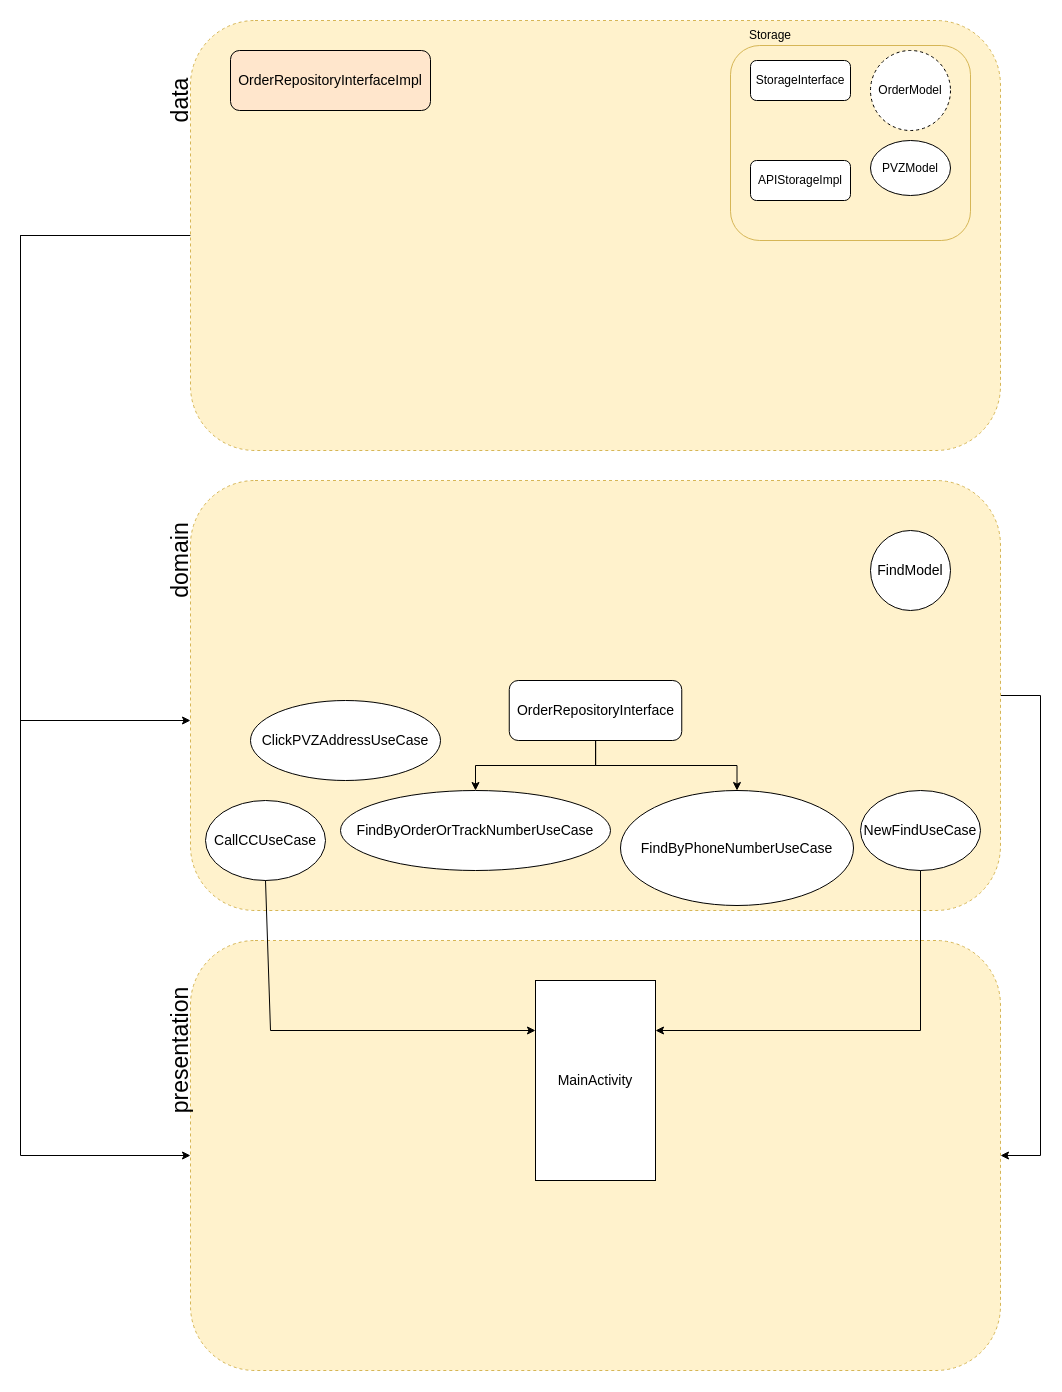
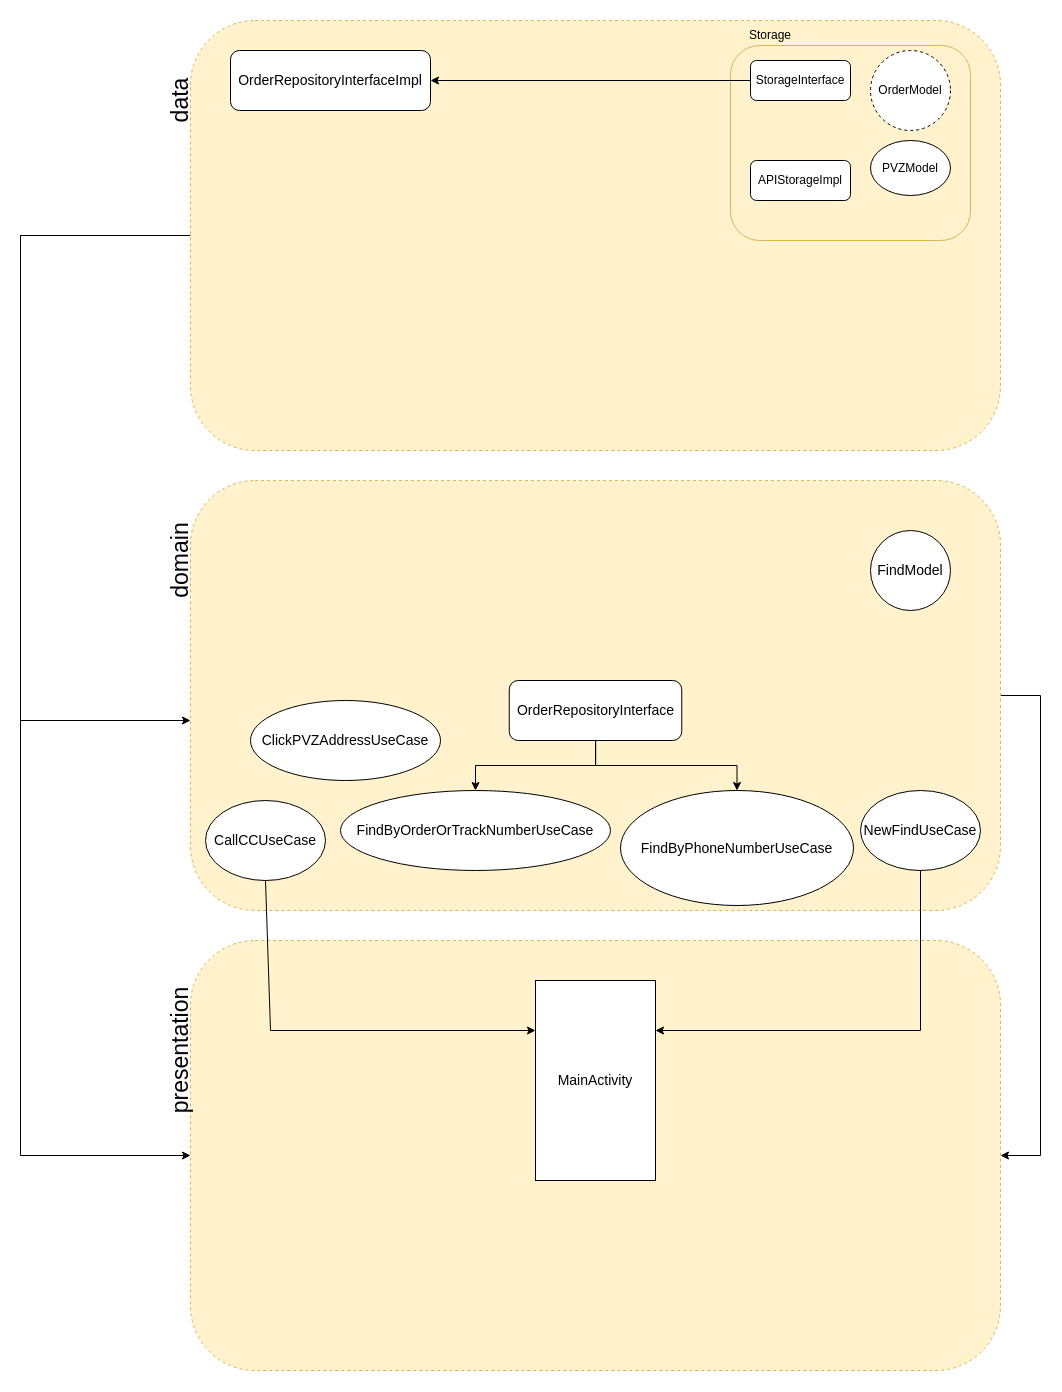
  <mxCell id="0" />
  <mxCell id="1" parent="0" />
  <mxCell id="2" style="edgeStyle=orthogonalEdgeStyle;rounded=0;orthogonalLoop=1;jettySize=auto;html=1;entryX=1;entryY=0.5;entryDx=0;entryDy=0;" edge="1" parent="1" source="3" target="9"><mxGeometry relative="1" as="geometry"><Array as="points"><mxPoint x="1040" y="695" /><mxPoint x="1040" y="1155" /></Array></mxGeometry></mxCell>
  <mxCell id="3" value="" style="rounded=1;whiteSpace=wrap;html=1;dashed=1;fillColor=#fff2cc;strokeColor=#d6b656;movable=1;resizable=1;rotatable=1;deletable=1;editable=1;connectable=1;" parent="1" vertex="1"><mxGeometry x="190" y="480" width="810" height="430" as="geometry" /></mxCell>
  <mxCell id="4" value="&lt;font style=&quot;font-size: 23px;&quot;&gt;domain&lt;/font&gt;" style="text;html=1;strokeColor=none;fillColor=none;align=center;verticalAlign=middle;whiteSpace=wrap;rounded=0;dashed=1;fontSize=23;movable=0;resizable=0;rotatable=0;deletable=0;editable=0;connectable=0;rotation=270;" parent="1" vertex="1"><mxGeometry x="130" y="540" width="100" height="40" as="geometry" /></mxCell>
  <mxCell id="5" value="CallCCUseCase" style="ellipse;whiteSpace=wrap;html=1;fontSize=14;" parent="1" vertex="1"><mxGeometry x="205" y="800" width="120" height="80" as="geometry" /></mxCell>
  <mxCell id="6" value="FindByOrderOrTrackNumberUseCase" style="ellipse;whiteSpace=wrap;html=1;fontSize=14;" parent="1" vertex="1"><mxGeometry x="340" y="790" width="270" height="80" as="geometry" /></mxCell>
  <mxCell id="7" value="FindByPhoneNumberUseCase" style="ellipse;whiteSpace=wrap;html=1;fontSize=14;" parent="1" vertex="1"><mxGeometry x="620" y="790" width="233" height="115" as="geometry" /></mxCell>
  <mxCell id="8" value="NewFindUseCase" style="ellipse;whiteSpace=wrap;html=1;fontSize=14;" parent="1" vertex="1"><mxGeometry x="860" y="790" width="120" height="80" as="geometry" /></mxCell>
  <mxCell id="9" value="" style="rounded=1;whiteSpace=wrap;html=1;dashed=1;fillColor=#fff2cc;strokeColor=#d6b656;movable=1;resizable=1;rotatable=1;deletable=1;editable=1;connectable=1;" parent="1" vertex="1"><mxGeometry x="190" y="940" width="810" height="430" as="geometry" /></mxCell>
  <mxCell id="10" value="&lt;font style=&quot;font-size: 23px;&quot;&gt;presentation&lt;/font&gt;" style="text;html=1;strokeColor=none;fillColor=none;align=center;verticalAlign=middle;whiteSpace=wrap;rounded=0;dashed=1;fontSize=23;movable=0;resizable=0;rotatable=0;deletable=0;editable=0;connectable=0;rotation=270;" parent="1" vertex="1"><mxGeometry x="130" y="1030" width="100" height="40" as="geometry" /></mxCell>
  <mxCell id="11" value="MainActivity" style="rounded=0;whiteSpace=wrap;html=1;fontSize=14;" parent="1" vertex="1"><mxGeometry x="535" y="980" width="120" height="200" as="geometry" /></mxCell>
  <mxCell id="12" value="" style="endArrow=classic;html=1;rounded=0;fontSize=14;exitX=0.5;exitY=1;exitDx=0;exitDy=0;entryX=1;entryY=0.25;entryDx=0;entryDy=0;" parent="1" source="8" target="11" edge="1"><mxGeometry width="50" height="50" relative="1" as="geometry"><mxPoint x="630" y="950" as="sourcePoint" /><mxPoint x="680" y="900" as="targetPoint" /><Array as="points"><mxPoint x="920" y="1030" /></Array></mxGeometry></mxCell>
  <mxCell id="13" value="" style="endArrow=classic;html=1;rounded=0;fontSize=14;exitX=0.5;exitY=1;exitDx=0;exitDy=0;entryX=0;entryY=0.25;entryDx=0;entryDy=0;" parent="1" source="5" target="11" edge="1"><mxGeometry width="50" height="50" relative="1" as="geometry"><mxPoint x="930" y="880" as="sourcePoint" /><mxPoint x="665" y="1040" as="targetPoint" /><Array as="points"><mxPoint x="270" y="1030" /></Array></mxGeometry></mxCell>
  <mxCell id="14" style="edgeStyle=orthogonalEdgeStyle;rounded=0;orthogonalLoop=1;jettySize=auto;html=1;" edge="1" parent="1" source="16"><mxGeometry relative="1" as="geometry"><mxPoint x="190" y="720" as="targetPoint" /><Array as="points"><mxPoint x="20" y="235" /><mxPoint x="20" y="720" /></Array></mxGeometry></mxCell>
  <mxCell id="15" style="edgeStyle=orthogonalEdgeStyle;rounded=0;orthogonalLoop=1;jettySize=auto;html=1;entryX=0;entryY=0.5;entryDx=0;entryDy=0;" edge="1" parent="1" source="16" target="9"><mxGeometry relative="1" as="geometry"><Array as="points"><mxPoint x="20" y="235" /><mxPoint x="20" y="1155" /></Array></mxGeometry></mxCell>
  <mxCell id="16" value="" style="rounded=1;whiteSpace=wrap;html=1;dashed=1;fillColor=#fff2cc;strokeColor=#d6b656;movable=1;resizable=1;rotatable=1;deletable=1;editable=1;connectable=1;" parent="1" vertex="1"><mxGeometry x="190" y="20" width="810" height="430" as="geometry" /></mxCell>
  <mxCell id="17" value="&lt;font style=&quot;font-size: 23px;&quot;&gt;data&lt;/font&gt;" style="text;html=1;strokeColor=none;fillColor=none;align=center;verticalAlign=middle;whiteSpace=wrap;rounded=0;dashed=1;fontSize=23;movable=0;resizable=0;rotatable=0;deletable=0;editable=0;connectable=0;rotation=270;" parent="1" vertex="1"><mxGeometry x="130" y="80" width="100" height="40" as="geometry" /></mxCell>
  <mxCell id="18" value="FindModel" style="ellipse;whiteSpace=wrap;html=1;aspect=fixed;fontSize=14;" parent="1" vertex="1"><mxGeometry x="870" y="530" width="80" height="80" as="geometry" /></mxCell>
  <mxCell id="19" style="edgeStyle=orthogonalEdgeStyle;rounded=0;orthogonalLoop=1;jettySize=auto;html=1;entryX=0.5;entryY=0;entryDx=0;entryDy=0;fontSize=14;" parent="1" source="21" target="7" edge="1"><mxGeometry relative="1" as="geometry" /></mxCell>
  <mxCell id="20" style="edgeStyle=orthogonalEdgeStyle;rounded=0;orthogonalLoop=1;jettySize=auto;html=1;entryX=0.5;entryY=0;entryDx=0;entryDy=0;fontSize=14;" parent="1" source="21" target="6" edge="1"><mxGeometry relative="1" as="geometry" /></mxCell>
  <mxCell id="21" value="OrderRepositoryInterface" style="rounded=1;whiteSpace=wrap;html=1;fontSize=14;" parent="1" vertex="1"><mxGeometry x="508.75" y="680" width="172.5" height="60" as="geometry" /></mxCell>
- <mxCell id="22" value="OrderRepositoryInterfaceImpl" style="rounded=1;whiteSpace=wrap;html=1;fontSize=14;fillColor=#ffe6cc;" parent="1" vertex="1"><mxGeometry x="230" y="50" width="200" height="60" as="geometry" /></mxCell>
+ <mxCell id="22" value="OrderRepositoryInterfaceImpl" style="rounded=1;whiteSpace=wrap;html=1;fontSize=14;" parent="1" vertex="1"><mxGeometry x="230" y="50" width="200" height="60" as="geometry" /></mxCell>
  <mxCell id="23" value="" style="rounded=1;whiteSpace=wrap;html=1;fillColor=#fff2cc;strokeColor=#d6b656;" vertex="1" parent="1"><mxGeometry x="730" y="45" width="240" height="195" as="geometry" /></mxCell>
+ <mxCell id="24" style="edgeStyle=orthogonalEdgeStyle;rounded=0;orthogonalLoop=1;jettySize=auto;html=1;entryX=1;entryY=0.5;entryDx=0;entryDy=0;" edge="1" parent="1" source="25" target="22"><mxGeometry relative="1" as="geometry" /></mxCell>
  <mxCell id="25" value="StorageInterface" style="rounded=1;whiteSpace=wrap;html=1;" vertex="1" parent="1"><mxGeometry x="750" y="60" width="100" height="40" as="geometry" /></mxCell>
  <mxCell id="26" value="APIStorageImpl" style="rounded=1;whiteSpace=wrap;html=1;" vertex="1" parent="1"><mxGeometry x="750" y="160" width="100" height="40" as="geometry" /></mxCell>
  <mxCell id="27" value="Storage" style="text;html=1;strokeColor=none;fillColor=none;align=center;verticalAlign=middle;whiteSpace=wrap;rounded=0;rotation=0;" vertex="1" parent="1"><mxGeometry x="740" y="20" width="60" height="30" as="geometry" /></mxCell>
  <mxCell id="28" value="OrderModel" style="ellipse;whiteSpace=wrap;html=1;aspect=fixed;dashed=1;" vertex="1" parent="1"><mxGeometry x="870" y="50" width="80" height="80" as="geometry" /></mxCell>
  <mxCell id="29" value="PVZModel" style="ellipse;whiteSpace=wrap;html=1;aspect=fixed;" vertex="1" parent="1"><mxGeometry x="870" y="140" width="80" height="55" as="geometry" /></mxCell>
  <mxCell id="30" value="ClickPVZAddressUseCase" style="ellipse;whiteSpace=wrap;html=1;fontSize=14;" vertex="1" parent="1"><mxGeometry x="250" y="700" width="190" height="80" as="geometry" /></mxCell>
